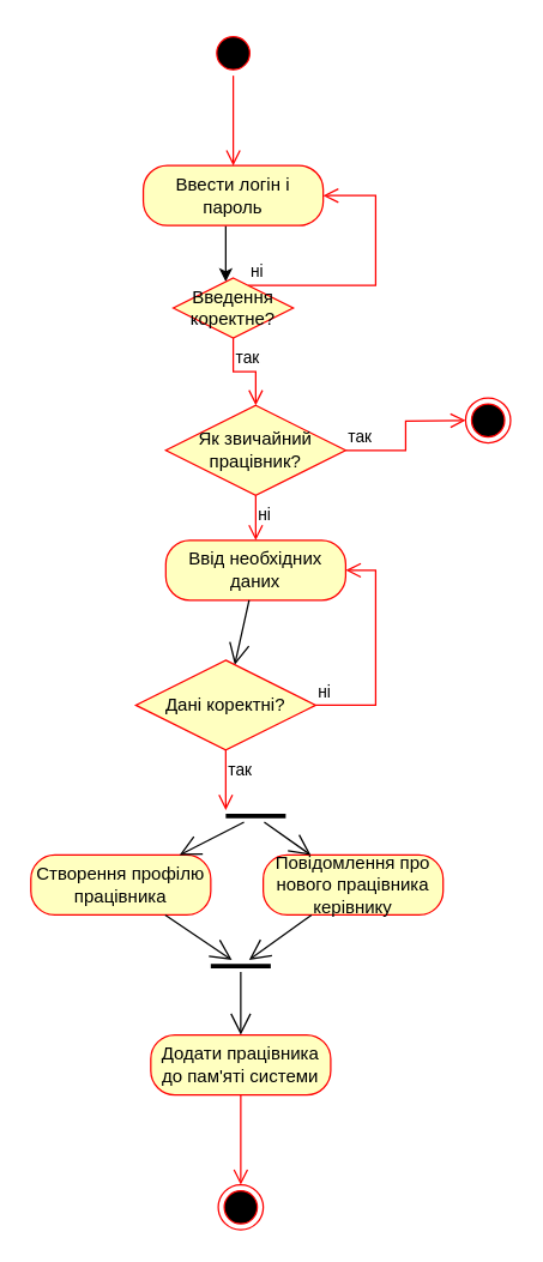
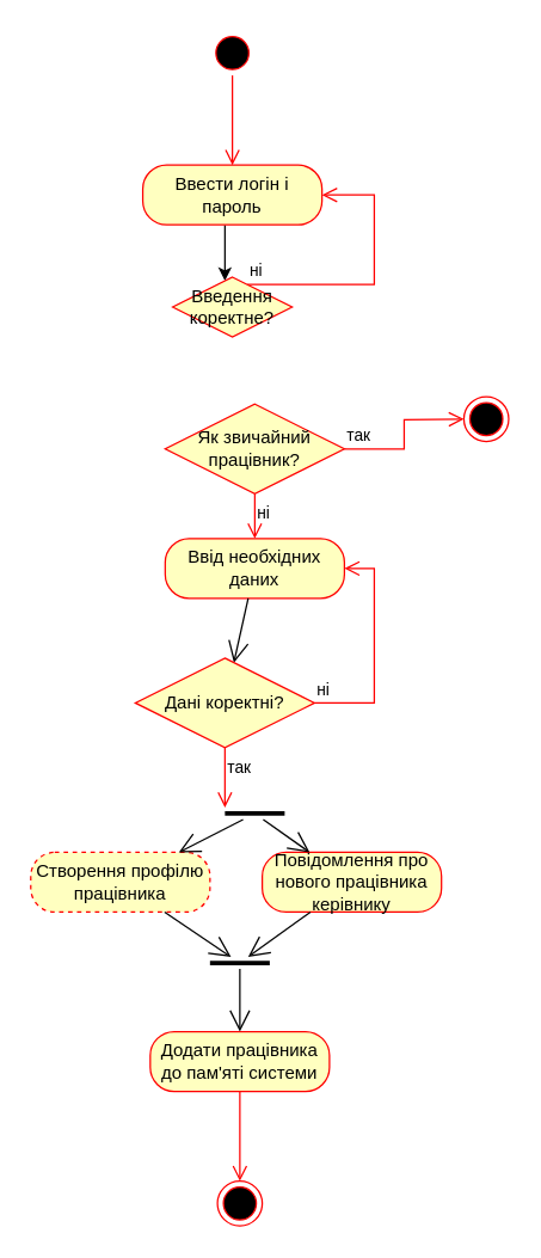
  <mxCell id="0" />
  <mxCell id="1" parent="0" />
  <mxCell id="2" value="" style="ellipse;html=1;shape=startState;fillColor=#000000;strokeColor=#ff0000;" vertex="1" parent="1"><mxGeometry x="140" y="20" width="30" height="30" as="geometry" /></mxCell>
  <mxCell id="3" value="" style="edgeStyle=orthogonalEdgeStyle;html=1;verticalAlign=bottom;endArrow=open;endSize=8;strokeColor=#ff0000;rounded=0;" edge="1" source="2" parent="1"><mxGeometry relative="1" as="geometry"><mxPoint x="155" y="110" as="targetPoint" /></mxGeometry></mxCell>
  <mxCell id="4" style="edgeStyle=orthogonalEdgeStyle;rounded=0;orthogonalLoop=1;jettySize=auto;html=1;" edge="1" parent="1" source="5" target="9"><mxGeometry relative="1" as="geometry"><Array as="points"><mxPoint x="150" y="160" /><mxPoint x="150" y="160" /></Array></mxGeometry></mxCell>
  <mxCell id="5" value="Ввести логін і пароль" style="rounded=1;whiteSpace=wrap;html=1;arcSize=40;fontColor=#000000;fillColor=#ffffc0;strokeColor=#ff0000;" vertex="1" parent="1"><mxGeometry x="95" y="110" width="120" height="40" as="geometry" /></mxCell>
  <mxCell id="6" value="Як звичайний працівник?" style="rhombus;whiteSpace=wrap;html=1;fontColor=#000000;fillColor=#ffffc0;strokeColor=#ff0000;" vertex="1" parent="1"><mxGeometry x="110" y="270" width="120" height="60" as="geometry" /></mxCell>
  <mxCell id="7" value="так" style="edgeStyle=orthogonalEdgeStyle;html=1;align=left;verticalAlign=bottom;endArrow=open;endSize=8;strokeColor=#ff0000;rounded=0;" edge="1" source="6" parent="1"><mxGeometry x="-1" relative="1" as="geometry"><mxPoint x="310" y="280" as="targetPoint" /></mxGeometry></mxCell>
  <mxCell id="8" value="ні" style="edgeStyle=orthogonalEdgeStyle;html=1;align=left;verticalAlign=top;endArrow=open;endSize=8;strokeColor=#ff0000;rounded=0;" edge="1" source="6" parent="1"><mxGeometry x="-1" relative="1" as="geometry"><mxPoint x="170" y="360" as="targetPoint" /></mxGeometry></mxCell>
  <mxCell id="9" value="Введення коректне?" style="rhombus;whiteSpace=wrap;html=1;fontColor=#000000;fillColor=#ffffc0;strokeColor=#ff0000;" vertex="1" parent="1"><mxGeometry x="115" y="185" width="80" height="40" as="geometry" /></mxCell>
  <mxCell id="10" value="ні" style="edgeStyle=orthogonalEdgeStyle;html=1;align=left;verticalAlign=bottom;endArrow=open;endSize=8;strokeColor=#ff0000;rounded=0;" edge="1" source="9" parent="1" target="5"><mxGeometry x="-1" relative="1" as="geometry"><mxPoint x="290" y="190" as="targetPoint" /><Array as="points"><mxPoint x="250" y="190" /><mxPoint x="250" y="130" /></Array></mxGeometry></mxCell>
- <mxCell id="11" value="так" style="edgeStyle=orthogonalEdgeStyle;html=1;align=left;verticalAlign=top;endArrow=open;endSize=8;strokeColor=#ff0000;rounded=0;" edge="1" source="9" parent="1" target="6"><mxGeometry x="-1" relative="1" as="geometry"><mxPoint x="150" y="270" as="targetPoint" /></mxGeometry></mxCell>
  <mxCell id="12" value="" style="ellipse;html=1;shape=endState;fillColor=#000000;strokeColor=#ff0000;" vertex="1" parent="1"><mxGeometry x="310" y="265" width="30" height="30" as="geometry" /></mxCell>
  <mxCell id="13" value="Ввід необхідних даних" style="rounded=1;whiteSpace=wrap;html=1;arcSize=40;fontColor=#000000;fillColor=#ffffc0;strokeColor=#ff0000;" vertex="1" parent="1"><mxGeometry x="110" y="360" width="120" height="40" as="geometry" /></mxCell>
  <mxCell id="14" value="" style="endArrow=open;endFill=1;endSize=12;html=1;rounded=0;" edge="1" parent="1" source="13" target="15"><mxGeometry width="160" relative="1" as="geometry"><mxPoint x="80" y="420" as="sourcePoint" /><mxPoint x="170" y="450" as="targetPoint" /></mxGeometry></mxCell>
  <mxCell id="15" value="Дані коректні?" style="rhombus;whiteSpace=wrap;html=1;fontColor=#000000;fillColor=#ffffc0;strokeColor=#ff0000;" vertex="1" parent="1"><mxGeometry x="90" y="440" width="120" height="60" as="geometry" /></mxCell>
  <mxCell id="16" value="ні" style="edgeStyle=orthogonalEdgeStyle;html=1;align=left;verticalAlign=bottom;endArrow=open;endSize=8;strokeColor=#ff0000;rounded=0;" edge="1" source="15" parent="1" target="13"><mxGeometry x="-1" relative="1" as="geometry"><mxPoint x="310" y="470" as="targetPoint" /><Array as="points"><mxPoint x="250" y="470" /><mxPoint x="250" y="380" /></Array></mxGeometry></mxCell>
  <mxCell id="17" value="так" style="edgeStyle=orthogonalEdgeStyle;html=1;align=left;verticalAlign=top;endArrow=open;endSize=8;strokeColor=#ff0000;rounded=0;" edge="1" source="15" parent="1" target="18"><mxGeometry x="-1" relative="1" as="geometry"><mxPoint x="170" y="550" as="targetPoint" /><Array as="points"><mxPoint x="170" y="540" /><mxPoint x="170" y="540" /></Array></mxGeometry></mxCell>
  <mxCell id="18" value="" style="line;strokeWidth=3;fillColor=none;align=left;verticalAlign=middle;spacingTop=-1;spacingLeft=3;spacingRight=3;rotatable=0;labelPosition=right;points=[];portConstraint=eastwest;strokeColor=inherit;" vertex="1" parent="1"><mxGeometry x="150" y="540" width="40" height="8" as="geometry" /></mxCell>
- <mxCell id="19" value="Створення профілю працівника" style="rounded=1;whiteSpace=wrap;html=1;arcSize=40;fontColor=#000000;fillColor=#ffffc0;strokeColor=#ff0000;" vertex="1" parent="1"><mxGeometry x="20" y="570" width="120" height="40" as="geometry" /></mxCell>
+ <mxCell id="19" value="Створення профілю працівника" style="rounded=1;whiteSpace=wrap;html=1;arcSize=40;fontColor=#000000;fillColor=#ffffc0;strokeColor=#ff0000;dashed=1;" vertex="1" parent="1"><mxGeometry x="20" y="570" width="120" height="40" as="geometry" /></mxCell>
  <mxCell id="20" value="" style="endArrow=open;endFill=1;endSize=12;html=1;rounded=0;" edge="1" parent="1" source="18" target="19"><mxGeometry width="160" relative="1" as="geometry"><mxPoint x="160" y="560" as="sourcePoint" /><mxPoint x="340" y="540" as="targetPoint" /></mxGeometry></mxCell>
  <mxCell id="21" value="Повідомлення про нового працівника керівнику" style="rounded=1;whiteSpace=wrap;html=1;arcSize=40;fontColor=#000000;fillColor=#ffffc0;strokeColor=#ff0000;" vertex="1" parent="1"><mxGeometry x="175" y="570" width="120" height="40" as="geometry" /></mxCell>
  <mxCell id="22" value="" style="endArrow=open;endFill=1;endSize=12;html=1;rounded=0;" edge="1" parent="1" source="18" target="21"><mxGeometry width="160" relative="1" as="geometry"><mxPoint x="130" y="550" as="sourcePoint" /><mxPoint x="290" y="550" as="targetPoint" /></mxGeometry></mxCell>
  <mxCell id="23" value="" style="line;strokeWidth=3;fillColor=none;align=left;verticalAlign=middle;spacingTop=-1;spacingLeft=3;spacingRight=3;rotatable=0;labelPosition=right;points=[];portConstraint=eastwest;strokeColor=inherit;" vertex="1" parent="1"><mxGeometry x="140" y="640" width="40" height="8" as="geometry" /></mxCell>
  <mxCell id="24" value="" style="endArrow=open;endFill=1;endSize=12;html=1;rounded=0;" edge="1" parent="1" source="19" target="23"><mxGeometry width="160" relative="1" as="geometry"><mxPoint x="20" y="670" as="sourcePoint" /><mxPoint x="180" y="670" as="targetPoint" /></mxGeometry></mxCell>
  <mxCell id="25" value="" style="endArrow=open;endFill=1;endSize=12;html=1;rounded=0;" edge="1" parent="1" source="21" target="23"><mxGeometry width="160" relative="1" as="geometry"><mxPoint x="120" y="620" as="sourcePoint" /><mxPoint x="164" y="650" as="targetPoint" /></mxGeometry></mxCell>
  <mxCell id="26" value="" style="endArrow=open;endFill=1;endSize=12;html=1;rounded=0;" edge="1" parent="1" source="23"><mxGeometry width="160" relative="1" as="geometry"><mxPoint x="290" y="570" as="sourcePoint" /><mxPoint x="160" y="690" as="targetPoint" /></mxGeometry></mxCell>
  <mxCell id="27" value="Додати працівника до пам'яті системи" style="rounded=1;whiteSpace=wrap;html=1;arcSize=40;fontColor=#000000;fillColor=#ffffc0;strokeColor=#ff0000;" vertex="1" parent="1"><mxGeometry x="100" y="690" width="120" height="40" as="geometry" /></mxCell>
  <mxCell id="28" value="" style="edgeStyle=orthogonalEdgeStyle;html=1;verticalAlign=bottom;endArrow=open;endSize=8;strokeColor=#ff0000;rounded=0;" edge="1" source="27" parent="1"><mxGeometry relative="1" as="geometry"><mxPoint x="160" y="790" as="targetPoint" /></mxGeometry></mxCell>
  <mxCell id="29" value="" style="ellipse;html=1;shape=endState;fillColor=#000000;strokeColor=#ff0000;" vertex="1" parent="1"><mxGeometry x="145" y="790" width="30" height="30" as="geometry" /></mxCell>
